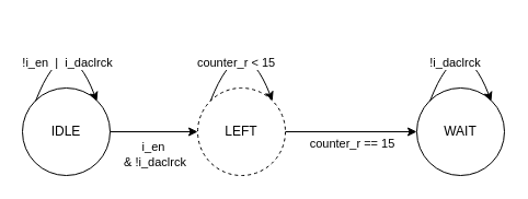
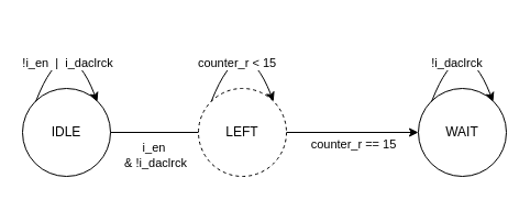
  <mxCell id="0" />
  <mxCell id="1" parent="0" />
  <mxCell id="2" value="IDLE" style="ellipse;whiteSpace=wrap;html=1;aspect=fixed;" vertex="1" parent="1"><mxGeometry x="20" y="80" width="80" height="80" as="geometry" /></mxCell>
  <mxCell id="3" style="edgeStyle=orthogonalEdgeStyle;rounded=0;orthogonalLoop=1;jettySize=auto;html=1;exitX=1;exitY=0.5;exitDx=0;exitDy=0;entryX=0;entryY=0.5;entryDx=0;entryDy=0;" edge="1" parent="1" source="5" target="6"><mxGeometry relative="1" as="geometry" /></mxCell>
  <mxCell id="4" value="counter_r == 15" style="edgeLabel;html=1;align=center;verticalAlign=middle;resizable=0;points=[];" vertex="1" connectable="0" parent="3"><mxGeometry x="0.125" y="-1" relative="1" as="geometry"><mxPoint x="-8" y="9" as="offset" /></mxGeometry></mxCell>
  <mxCell id="5" value="LEFT" style="ellipse;whiteSpace=wrap;html=1;aspect=fixed;dashed=1;" vertex="1" parent="1"><mxGeometry x="180" y="80" width="80" height="80" as="geometry" /></mxCell>
  <mxCell id="6" value="WAIT" style="ellipse;whiteSpace=wrap;html=1;aspect=fixed;" vertex="1" parent="1"><mxGeometry x="380" y="80" width="80" height="80" as="geometry" /></mxCell>
- <mxCell id="7" value="" style="endArrow=classic;html=1;rounded=0;exitX=1;exitY=0.5;exitDx=0;exitDy=0;entryX=0;entryY=0.5;entryDx=0;entryDy=0;" edge="1" parent="1" source="2" target="5"><mxGeometry width="50" height="50" relative="1" as="geometry"><mxPoint x="100" y="130" as="sourcePoint" /><mxPoint x="150" y="80" as="targetPoint" /></mxGeometry></mxCell>
+ <mxCell id="7" value="" style="endArrow=none;html=1;rounded=0;exitX=1;exitY=0.5;exitDx=0;exitDy=0;entryX=0;entryY=0.5;entryDx=0;entryDy=0;" edge="1" parent="1" source="2" target="5"><mxGeometry width="50" height="50" relative="1" as="geometry"><mxPoint x="100" y="130" as="sourcePoint" /><mxPoint x="150" y="80" as="targetPoint" /></mxGeometry></mxCell>
  <mxCell id="8" value="i_en&amp;nbsp;&lt;div&gt;&amp;amp; !i_daclrck&lt;/div&gt;" style="edgeLabel;html=1;align=center;verticalAlign=middle;resizable=0;points=[];" vertex="1" connectable="0" parent="7"><mxGeometry x="-0.325" y="-1" relative="1" as="geometry"><mxPoint x="13" y="19" as="offset" /></mxGeometry></mxCell>
  <mxCell id="9" value="" style="curved=1;endArrow=classic;html=1;rounded=0;entryX=1;entryY=0;entryDx=0;entryDy=0;exitX=0;exitY=0;exitDx=0;exitDy=0;" edge="1" parent="1" source="5" target="5"><mxGeometry width="50" height="50" relative="1" as="geometry"><mxPoint x="200" y="190" as="sourcePoint" /><mxPoint x="250" y="140" as="targetPoint" /><Array as="points"><mxPoint x="220" y="20" /></Array></mxGeometry></mxCell>
  <mxCell id="10" value="counter_r &amp;lt; 15" style="edgeLabel;html=1;align=center;verticalAlign=middle;resizable=0;points=[];" vertex="1" connectable="0" parent="9"><mxGeometry x="-0.467" y="-8" relative="1" as="geometry"><mxPoint as="offset" /></mxGeometry></mxCell>
  <mxCell id="11" value="" style="curved=1;endArrow=classic;html=1;rounded=0;entryX=1;entryY=0;entryDx=0;entryDy=0;exitX=0;exitY=0;exitDx=0;exitDy=0;" edge="1" parent="1"><mxGeometry width="50" height="50" relative="1" as="geometry"><mxPoint x="32" y="92" as="sourcePoint" /><mxPoint x="88" y="92" as="targetPoint" /><Array as="points"><mxPoint x="60" y="20" /></Array></mxGeometry></mxCell>
  <mxCell id="12" value="!i_en&amp;nbsp; |&lt;span style=&quot;background-color: light-dark(#ffffff, var(--ge-dark-color, #121212)); color: light-dark(rgb(0, 0, 0), rgb(255, 255, 255));&quot;&gt;&amp;nbsp; i_daclrck&lt;/span&gt;" style="edgeLabel;html=1;align=center;verticalAlign=middle;resizable=0;points=[];" vertex="1" connectable="0" parent="11"><mxGeometry x="-0.467" y="-8" relative="1" as="geometry"><mxPoint x="6" as="offset" /></mxGeometry></mxCell>
  <mxCell id="13" value="" style="curved=1;endArrow=classic;html=1;rounded=0;entryX=1;entryY=0;entryDx=0;entryDy=0;exitX=0;exitY=0;exitDx=0;exitDy=0;" edge="1" parent="1"><mxGeometry width="50" height="50" relative="1" as="geometry"><mxPoint x="392" y="92" as="sourcePoint" /><mxPoint x="448" y="92" as="targetPoint" /><Array as="points"><mxPoint x="420" y="20" /></Array></mxGeometry></mxCell>
  <mxCell id="14" value="!i_daclrck" style="edgeLabel;html=1;align=center;verticalAlign=middle;resizable=0;points=[];" vertex="1" connectable="0" parent="13"><mxGeometry x="-0.467" y="-8" relative="1" as="geometry"><mxPoint as="offset" /></mxGeometry></mxCell>
